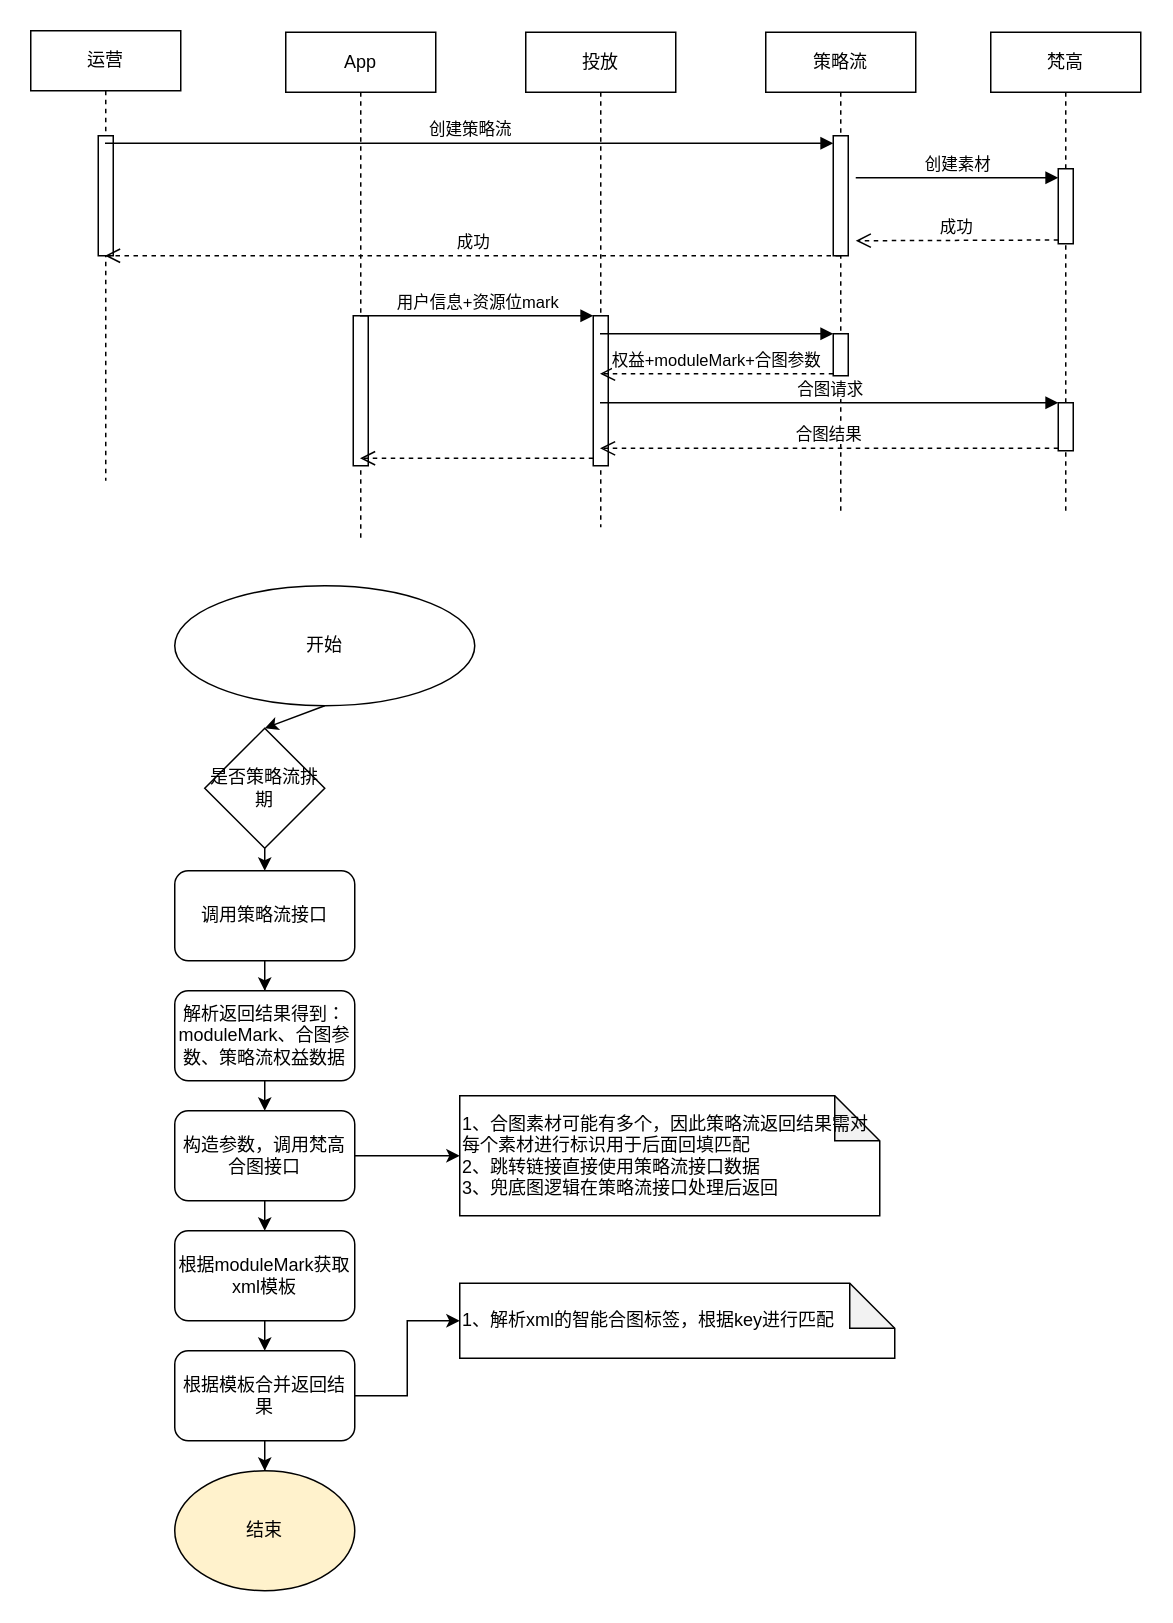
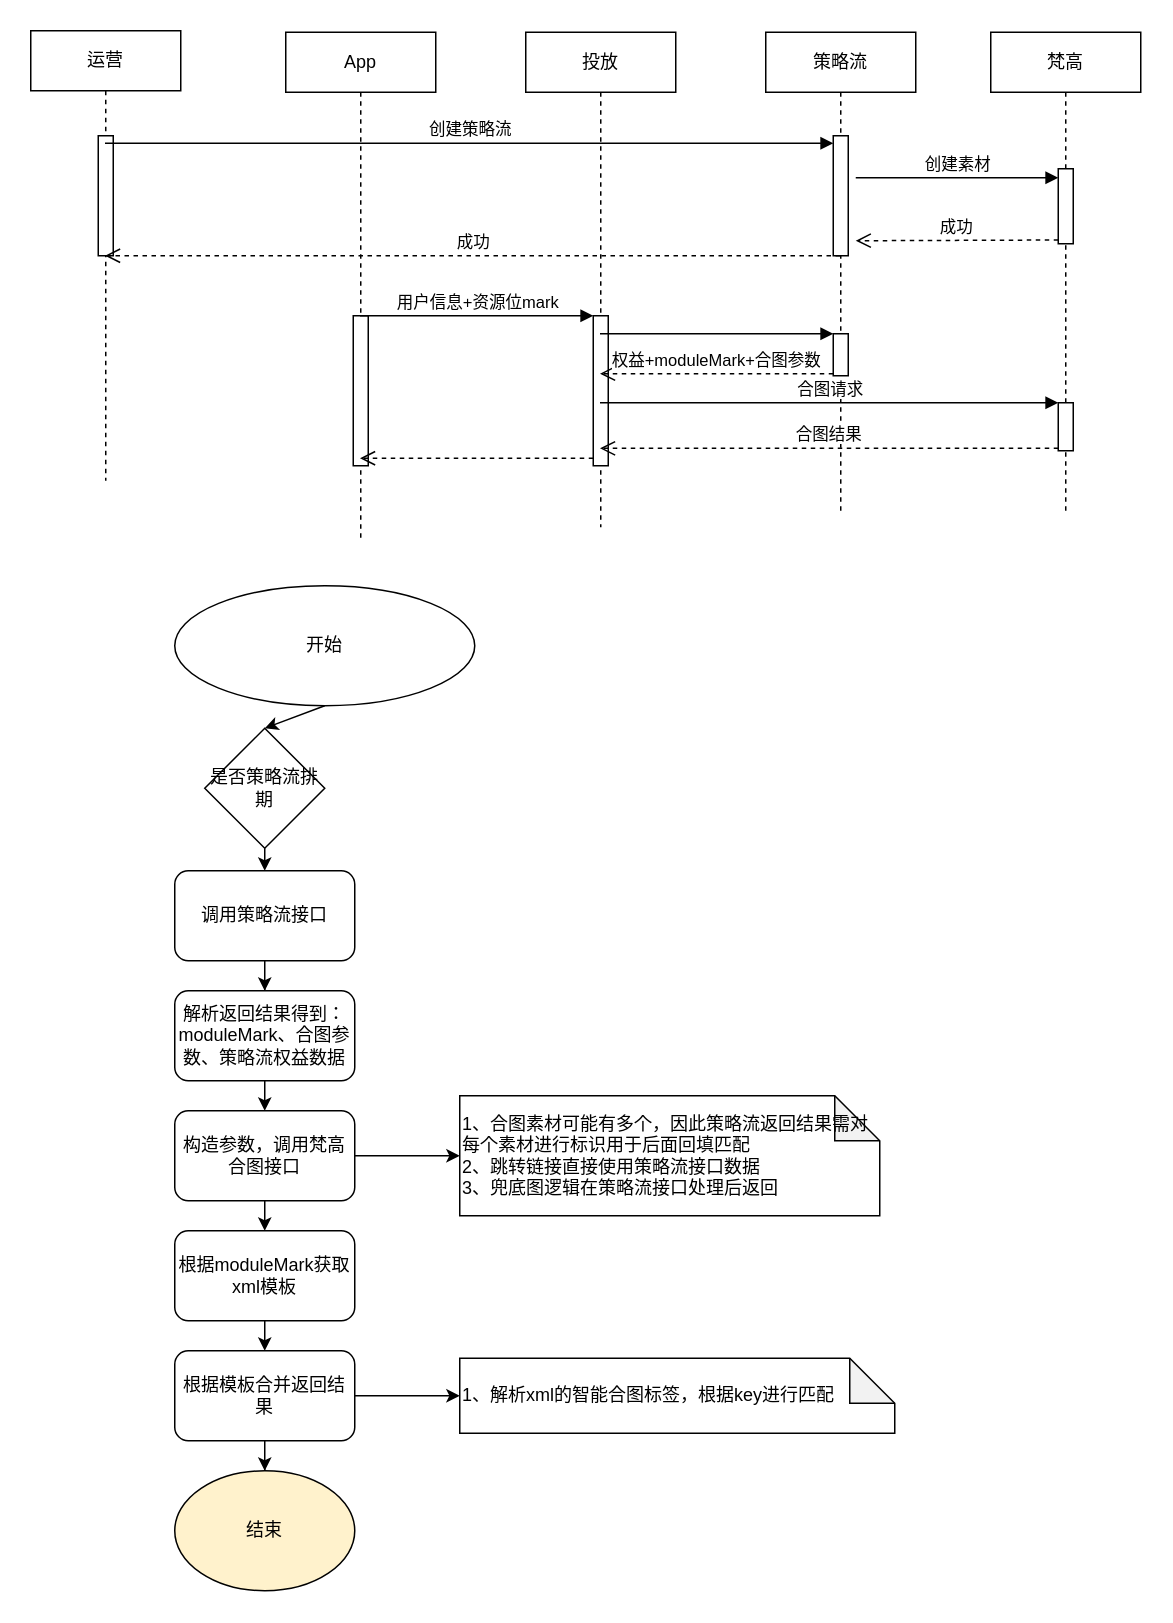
  <mxCell id="0" />
  <mxCell id="1" parent="0" />
  <mxCell id="2" value="运营" style="shape=umlLifeline;perimeter=lifelinePerimeter;whiteSpace=wrap;html=1;container=1;collapsible=0;recursiveResize=0;outlineConnect=0;" parent="1" vertex="1"><mxGeometry x="20" y="20" width="100" height="300" as="geometry" /></mxCell>
  <mxCell id="3" value="" style="html=1;points=[];perimeter=orthogonalPerimeter;" parent="2" vertex="1"><mxGeometry x="45" y="70" width="10" height="80" as="geometry" /></mxCell>
  <mxCell id="4" value="投放" style="shape=umlLifeline;perimeter=lifelinePerimeter;whiteSpace=wrap;html=1;container=1;collapsible=0;recursiveResize=0;outlineConnect=0;" parent="1" vertex="1"><mxGeometry x="350" y="21" width="100" height="330" as="geometry" /></mxCell>
  <mxCell id="5" value="" style="html=1;points=[];perimeter=orthogonalPerimeter;" parent="4" vertex="1"><mxGeometry x="45" y="189" width="10" height="100" as="geometry" /></mxCell>
  <mxCell id="6" value="策略流" style="shape=umlLifeline;perimeter=lifelinePerimeter;whiteSpace=wrap;html=1;container=1;collapsible=0;recursiveResize=0;outlineConnect=0;" parent="1" vertex="1"><mxGeometry x="510" y="21" width="100" height="320" as="geometry" /></mxCell>
  <mxCell id="7" value="" style="html=1;points=[];perimeter=orthogonalPerimeter;" parent="6" vertex="1"><mxGeometry x="45" y="69" width="10" height="80" as="geometry" /></mxCell>
  <mxCell id="8" value="" style="html=1;points=[];perimeter=orthogonalPerimeter;" parent="6" vertex="1"><mxGeometry x="45" y="201" width="10" height="28" as="geometry" /></mxCell>
  <mxCell id="9" value="梵高" style="shape=umlLifeline;perimeter=lifelinePerimeter;whiteSpace=wrap;html=1;container=1;collapsible=0;recursiveResize=0;outlineConnect=0;" parent="1" vertex="1"><mxGeometry x="660" y="21" width="100" height="320" as="geometry" /></mxCell>
  <mxCell id="10" value="" style="html=1;points=[];perimeter=orthogonalPerimeter;" parent="9" vertex="1"><mxGeometry x="45" y="91" width="10" height="50" as="geometry" /></mxCell>
  <mxCell id="11" value="" style="html=1;points=[];perimeter=orthogonalPerimeter;" parent="9" vertex="1"><mxGeometry x="45" y="247" width="10" height="32" as="geometry" /></mxCell>
  <mxCell id="12" value="App" style="shape=umlLifeline;perimeter=lifelinePerimeter;whiteSpace=wrap;html=1;container=1;collapsible=0;recursiveResize=0;outlineConnect=0;" parent="1" vertex="1"><mxGeometry x="190" y="21" width="100" height="340" as="geometry" /></mxCell>
  <mxCell id="13" value="" style="html=1;points=[];perimeter=orthogonalPerimeter;" parent="12" vertex="1"><mxGeometry x="45" y="189" width="10" height="100" as="geometry" /></mxCell>
  <mxCell id="14" value="创建素材" style="html=1;verticalAlign=bottom;endArrow=block;" parent="1" edge="1"><mxGeometry relative="1" as="geometry"><mxPoint x="570" y="118" as="sourcePoint" /><mxPoint x="705" y="118" as="targetPoint" /></mxGeometry></mxCell>
  <mxCell id="15" value="成功" style="html=1;verticalAlign=bottom;endArrow=open;dashed=1;endSize=8;exitX=0;exitY=0.95;" parent="1" source="10" edge="1"><mxGeometry relative="1" as="geometry"><mxPoint x="570" y="160" as="targetPoint" /></mxGeometry></mxCell>
  <mxCell id="16" value="创建策略流" style="html=1;verticalAlign=bottom;endArrow=block;entryX=0;entryY=0.25;entryDx=0;entryDy=0;entryPerimeter=0;" parent="1" edge="1"><mxGeometry width="80" relative="1" as="geometry"><mxPoint x="69.5" y="95" as="sourcePoint" /><mxPoint x="555" y="95" as="targetPoint" /></mxGeometry></mxCell>
  <mxCell id="17" value="成功" style="html=1;verticalAlign=bottom;endArrow=open;dashed=1;endSize=8;" parent="1" edge="1"><mxGeometry relative="1" as="geometry"><mxPoint x="559.5" y="170" as="sourcePoint" /><mxPoint x="69.5" y="170" as="targetPoint" /></mxGeometry></mxCell>
  <mxCell id="18" value="用户信息+资源位mark" style="html=1;verticalAlign=bottom;endArrow=block;entryX=0;entryY=0;" parent="1" target="5" edge="1"><mxGeometry relative="1" as="geometry"><mxPoint x="239.5" y="210" as="sourcePoint" /></mxGeometry></mxCell>
  <mxCell id="19" value="" style="html=1;verticalAlign=bottom;endArrow=open;dashed=1;endSize=8;exitX=0;exitY=0.95;" parent="1" source="5" edge="1"><mxGeometry relative="1" as="geometry"><mxPoint x="239.5" y="305" as="targetPoint" /></mxGeometry></mxCell>
  <mxCell id="20" value="" style="html=1;verticalAlign=bottom;endArrow=block;entryX=0;entryY=0;" parent="1" target="8" edge="1"><mxGeometry relative="1" as="geometry"><mxPoint x="399.5" y="222" as="sourcePoint" /></mxGeometry></mxCell>
  <mxCell id="21" value="权益+moduleMark+合图参数" style="html=1;verticalAlign=bottom;endArrow=open;dashed=1;endSize=8;exitX=0;exitY=0.95;" parent="1" source="8" edge="1"><mxGeometry relative="1" as="geometry"><mxPoint x="399.5" y="248.6" as="targetPoint" /></mxGeometry></mxCell>
  <mxCell id="22" value="合图请求" style="html=1;verticalAlign=bottom;endArrow=block;entryX=0;entryY=0;" parent="1" target="11" edge="1"><mxGeometry relative="1" as="geometry"><mxPoint x="399.5" y="268" as="sourcePoint" /></mxGeometry></mxCell>
  <mxCell id="23" value="合图结果" style="html=1;verticalAlign=bottom;endArrow=open;dashed=1;endSize=8;exitX=0;exitY=0.95;" parent="1" source="11" edge="1"><mxGeometry relative="1" as="geometry"><mxPoint x="399.5" y="298.4" as="targetPoint" /></mxGeometry></mxCell>
  <mxCell id="24" style="edgeStyle=orthogonalEdgeStyle;rounded=0;orthogonalLoop=1;jettySize=auto;html=1;exitX=0.5;exitY=1;exitDx=0;exitDy=0;" parent="1" source="25" target="31" edge="1"><mxGeometry relative="1" as="geometry" /></mxCell>
  <mxCell id="25" value="调用策略流接口" style="rounded=1;whiteSpace=wrap;html=1;" parent="1" vertex="1"><mxGeometry x="116" y="580" width="120" height="60" as="geometry" /></mxCell>
  <mxCell id="26" value="开始" style="ellipse;whiteSpace=wrap;html=1;" parent="1" vertex="1"><mxGeometry x="116" y="390" width="200" height="80" as="geometry" /></mxCell>
  <mxCell id="27" value="" style="endArrow=classic;html=1;exitX=0.5;exitY=1;exitDx=0;exitDy=0;entryX=0.5;entryY=0;entryDx=0;entryDy=0;" parent="1" source="26" target="29" edge="1"><mxGeometry width="50" height="50" relative="1" as="geometry"><mxPoint x="356" y="660" as="sourcePoint" /><mxPoint x="176" y="480" as="targetPoint" /></mxGeometry></mxCell>
  <mxCell id="28" style="edgeStyle=orthogonalEdgeStyle;rounded=0;orthogonalLoop=1;jettySize=auto;html=1;exitX=0.5;exitY=1;exitDx=0;exitDy=0;entryX=0.5;entryY=0;entryDx=0;entryDy=0;" parent="1" source="29" target="25" edge="1"><mxGeometry relative="1" as="geometry" /></mxCell>
  <mxCell id="29" value="是否策略流排期" style="rhombus;whiteSpace=wrap;html=1;" parent="1" vertex="1"><mxGeometry x="136" y="485" width="80" height="80" as="geometry" /></mxCell>
  <mxCell id="30" style="edgeStyle=orthogonalEdgeStyle;rounded=0;orthogonalLoop=1;jettySize=auto;html=1;exitX=0.5;exitY=1;exitDx=0;exitDy=0;entryX=0.5;entryY=0;entryDx=0;entryDy=0;" parent="1" source="31" target="34" edge="1"><mxGeometry relative="1" as="geometry" /></mxCell>
  <mxCell id="31" value="解析返回结果得到：moduleMark、合图参数、策略流权益数据" style="rounded=1;whiteSpace=wrap;html=1;" parent="1" vertex="1"><mxGeometry x="116" y="660" width="120" height="60" as="geometry" /></mxCell>
  <mxCell id="32" style="edgeStyle=orthogonalEdgeStyle;rounded=0;orthogonalLoop=1;jettySize=auto;html=1;exitX=0.5;exitY=1;exitDx=0;exitDy=0;entryX=0.5;entryY=0;entryDx=0;entryDy=0;" parent="1" source="34" target="36" edge="1"><mxGeometry relative="1" as="geometry" /></mxCell>
  <mxCell id="33" style="edgeStyle=orthogonalEdgeStyle;rounded=0;orthogonalLoop=1;jettySize=auto;html=1;entryX=0;entryY=0.5;entryDx=0;entryDy=0;entryPerimeter=0;" edge="1" parent="1" source="34" target="41"><mxGeometry relative="1" as="geometry" /></mxCell>
  <mxCell id="34" value="构造参数，调用梵高合图接口" style="rounded=1;whiteSpace=wrap;html=1;" parent="1" vertex="1"><mxGeometry x="116" y="740" width="120" height="60" as="geometry" /></mxCell>
  <mxCell id="35" style="edgeStyle=orthogonalEdgeStyle;rounded=0;orthogonalLoop=1;jettySize=auto;html=1;exitX=0.5;exitY=1;exitDx=0;exitDy=0;entryX=0.5;entryY=0;entryDx=0;entryDy=0;" parent="1" source="36" target="39" edge="1"><mxGeometry relative="1" as="geometry" /></mxCell>
  <mxCell id="36" value="根据moduleMark获取xml模板" style="rounded=1;whiteSpace=wrap;html=1;" parent="1" vertex="1"><mxGeometry x="116" y="820" width="120" height="60" as="geometry" /></mxCell>
  <mxCell id="37" style="edgeStyle=orthogonalEdgeStyle;rounded=0;orthogonalLoop=1;jettySize=auto;html=1;exitX=0.5;exitY=1;exitDx=0;exitDy=0;" parent="1" source="39" target="40" edge="1"><mxGeometry relative="1" as="geometry" /></mxCell>
  <mxCell id="38" style="edgeStyle=orthogonalEdgeStyle;rounded=0;orthogonalLoop=1;jettySize=auto;html=1;entryX=0;entryY=0.5;entryDx=0;entryDy=0;entryPerimeter=0;" edge="1" parent="1" source="39" target="42"><mxGeometry relative="1" as="geometry" /></mxCell>
  <mxCell id="39" value="根据模板合并返回结果" style="rounded=1;whiteSpace=wrap;html=1;" parent="1" vertex="1"><mxGeometry x="116" y="900" width="120" height="60" as="geometry" /></mxCell>
  <mxCell id="40" value="结束" style="ellipse;whiteSpace=wrap;html=1;fillColor=#fff2cc;" parent="1" vertex="1"><mxGeometry x="116" y="980" width="120" height="80" as="geometry" /></mxCell>
  <mxCell id="41" value="&lt;div&gt;&lt;span&gt;1、合图素材可能有多个，因此策略流返回结果需对每个素材进行标识用于后面回填匹配&lt;/span&gt;&lt;/div&gt;&lt;div&gt;&lt;span&gt;2、跳转链接直接使用策略流接口数据&lt;/span&gt;&lt;/div&gt;&lt;div&gt;&lt;span&gt;3、兜底图逻辑在策略流接口处理后返回&lt;/span&gt;&lt;/div&gt;" style="shape=note;whiteSpace=wrap;html=1;backgroundOutline=1;darkOpacity=0.05;align=left;" vertex="1" parent="1"><mxGeometry x="306" y="730" width="280" height="80" as="geometry" /></mxCell>
- <mxCell id="42" value="1、解析xml的智能合图标签，根据key进行匹配" style="shape=note;whiteSpace=wrap;html=1;backgroundOutline=1;darkOpacity=0.05;align=left;" vertex="1" parent="1"><mxGeometry x="306" y="855" width="290" height="50" as="geometry" /></mxCell>
+ <mxCell id="42" value="1、解析xml的智能合图标签，根据key进行匹配" style="shape=note;whiteSpace=wrap;html=1;backgroundOutline=1;darkOpacity=0.05;align=left;" vertex="1" parent="1"><mxGeometry x="306" y="905" width="290" height="50" as="geometry" /></mxCell>
